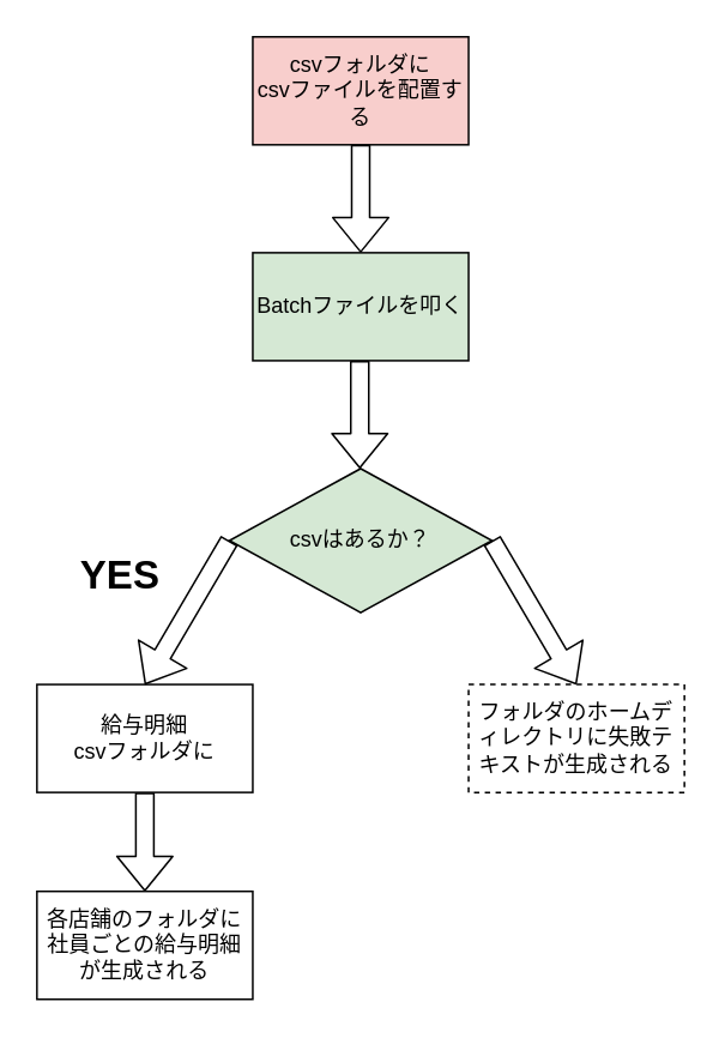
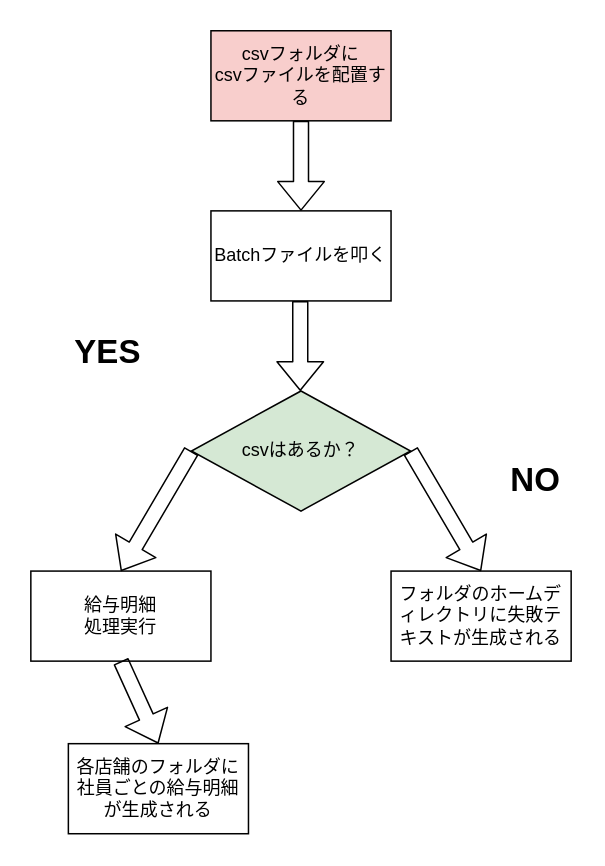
  <mxCell id="0" />
  <mxCell id="1" parent="0" />
  <mxCell id="2" value="csvフォルダに&lt;br&gt;csvファイルを配置する" style="rounded=0;whiteSpace=wrap;html=1;fillColor=#f8cecc;" parent="1" vertex="1"><mxGeometry x="140" y="20" width="120" height="60" as="geometry" /></mxCell>
- <mxCell id="3" value="Batchファイルを叩く" style="rounded=0;whiteSpace=wrap;html=1;fillColor=#d5e8d4;" parent="1" vertex="1"><mxGeometry x="140" y="140" width="120" height="60" as="geometry" /></mxCell>
+ <mxCell id="3" value="Batchファイルを叩く" style="rounded=0;whiteSpace=wrap;html=1;" parent="1" vertex="1"><mxGeometry x="140" y="140" width="120" height="60" as="geometry" /></mxCell>
  <mxCell id="4" value="" style="shape=flexArrow;endArrow=classic;html=1;exitX=0.5;exitY=1;exitDx=0;exitDy=0;" parent="1" source="2" target="3" edge="1"><mxGeometry width="50" height="50" relative="1" as="geometry"><mxPoint x="236" y="340" as="sourcePoint" /><mxPoint x="286" y="290" as="targetPoint" /></mxGeometry></mxCell>
- <mxCell id="5" value="給与明細&lt;br&gt;csvフォルダに" style="rounded=0;whiteSpace=wrap;html=1;" parent="1" vertex="1"><mxGeometry x="20" y="380" width="120" height="60" as="geometry" /></mxCell>
+ <mxCell id="5" value="給与明細&lt;br&gt;処理実行" style="rounded=0;whiteSpace=wrap;html=1;" parent="1" vertex="1"><mxGeometry x="20" y="380" width="120" height="60" as="geometry" /></mxCell>
  <mxCell id="6" value="" style="shape=flexArrow;endArrow=classic;html=1;exitX=0.5;exitY=1;exitDx=0;exitDy=0;" parent="1" edge="1"><mxGeometry width="50" height="50" relative="1" as="geometry"><mxPoint x="199.5" y="200" as="sourcePoint" /><mxPoint x="199.5" y="260" as="targetPoint" /></mxGeometry></mxCell>
- <mxCell id="7" value="各店舗のフォルダに社員ごとの給与明細が生成される" style="rounded=0;whiteSpace=wrap;html=1;" parent="1" vertex="1"><mxGeometry x="20" y="495" width="120" height="60" as="geometry" /></mxCell>
+ <mxCell id="7" value="各店舗のフォルダに社員ごとの給与明細が生成される" style="rounded=0;whiteSpace=wrap;html=1;" parent="1" vertex="1"><mxGeometry x="45" y="495" width="120" height="60" as="geometry" /></mxCell>
  <mxCell id="8" value="csvはあるか？" style="rhombus;whiteSpace=wrap;html=1;fillColor=#d5e8d4;" parent="1" vertex="1"><mxGeometry x="127" y="260" width="146" height="80" as="geometry" /></mxCell>
  <mxCell id="9" value="" style="shape=flexArrow;endArrow=classic;html=1;exitX=0;exitY=0.5;exitDx=0;exitDy=0;entryX=0.5;entryY=0;entryDx=0;entryDy=0;" parent="1" source="8" target="5" edge="1"><mxGeometry width="50" height="50" relative="1" as="geometry"><mxPoint x="236" y="340" as="sourcePoint" /><mxPoint x="286" y="290" as="targetPoint" /></mxGeometry></mxCell>
- <mxCell id="10" value="&lt;b&gt;&lt;font style=&quot;font-size: 22px&quot;&gt;YES&lt;/font&gt;&lt;/b&gt;" style="text;html=1;align=center;verticalAlign=middle;resizable=0;points=[];autosize=1;" parent="1" vertex="1"><mxGeometry x="36" y="310" width="60" height="20" as="geometry" /></mxCell>
- <mxCell id="11" value="フォルダのホームディレクトリに失敗テキストが生成される" style="rounded=0;whiteSpace=wrap;html=1;dashed=1;" parent="1" vertex="1"><mxGeometry x="260" y="380" width="120" height="60" as="geometry" /></mxCell>
+ <mxCell id="10" value="&lt;b&gt;&lt;font style=&quot;font-size: 22px&quot;&gt;YES&lt;/font&gt;&lt;/b&gt;" style="text;html=1;align=center;verticalAlign=middle;resizable=0;points=[];autosize=1;" parent="1" vertex="1"><mxGeometry x="41" y="225" width="60" height="20" as="geometry" /></mxCell>
+ <mxCell id="11" value="フォルダのホームディレクトリに失敗テキストが生成される" style="rounded=0;whiteSpace=wrap;html=1;" parent="1" vertex="1"><mxGeometry x="260" y="380" width="120" height="60" as="geometry" /></mxCell>
  <mxCell id="12" value="" style="shape=flexArrow;endArrow=classic;html=1;exitX=1;exitY=0.5;exitDx=0;exitDy=0;entryX=0.5;entryY=0;entryDx=0;entryDy=0;" parent="1" source="8" target="11" edge="1"><mxGeometry width="50" height="50" relative="1" as="geometry"><mxPoint x="137" y="310" as="sourcePoint" /><mxPoint x="90" y="390" as="targetPoint" /></mxGeometry></mxCell>
+ <mxCell id="13" value="&lt;span style=&quot;font-size: 22px&quot;&gt;&lt;b&gt;NO&lt;/b&gt;&lt;/span&gt;" style="text;html=1;align=center;verticalAlign=middle;resizable=0;points=[];autosize=1;" parent="1" vertex="1"><mxGeometry x="331" y="310" width="50" height="20" as="geometry" /></mxCell>
  <mxCell id="14" value="" style="shape=flexArrow;endArrow=classic;html=1;exitX=0.5;exitY=1;exitDx=0;exitDy=0;entryX=0.5;entryY=0;entryDx=0;entryDy=0;" parent="1" source="5" target="7" edge="1"><mxGeometry width="50" height="50" relative="1" as="geometry"><mxPoint x="236" y="340" as="sourcePoint" /><mxPoint x="286" y="290" as="targetPoint" /></mxGeometry></mxCell>
